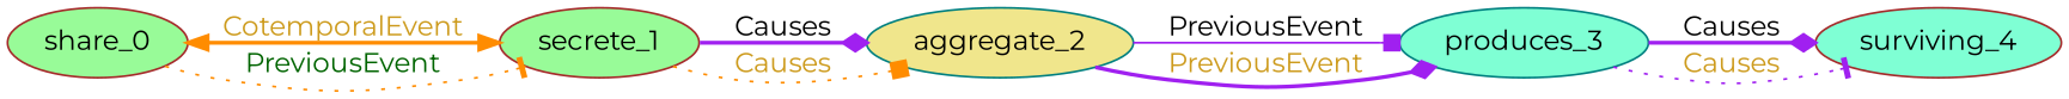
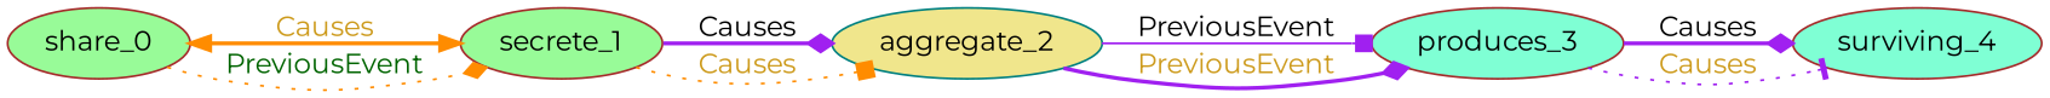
  digraph {
    rankdir=LR
    fontname=Montserrat
    node [style=filled fillcolor=palegreen color=brown fontname=Montserrat]
    edge [color=purple fontcolor=goldenrod3 style=bold fontname=Montserrat arrowhead=diamond]
    n1 [label=share_0]
    n2 [label=secrete_1]
    n3 [label=aggregate_2 fillcolor=khaki color=teal]
-   n4 [label=produces_3 fillcolor=aquamarine color=teal]
+   n4 [label=produces_3 fillcolor=aquamarine]
    n5 [label=surviving_4 fillcolor=aquamarine]
-   n1 -> n2 [color=darkorange dir=both label=CotemporalEvent arrowhead=""]
-   n1 -> n2 [color=darkorange fontcolor=darkgreen label=PreviousEvent style=dotted arrowhead=tee]
+   n1 -> n2 [color=darkorange dir=both label=Causes arrowhead=""]
+   n1 -> n2 [color=darkorange fontcolor=darkgreen label=PreviousEvent style=dotted]
    n2 -> n3 [fontcolor=black label=Causes]
    n2 -> n3 [color=darkorange label=Causes style=dotted arrowhead=box]
    n3 -> n4 [fontcolor=black label=PreviousEvent style=solid arrowhead=box]
    n3 -> n4 [label=PreviousEvent]
    n4 -> n5 [fontcolor=black label=Causes]
    n4 -> n5 [label=Causes style=dotted arrowhead=tee]
  }
